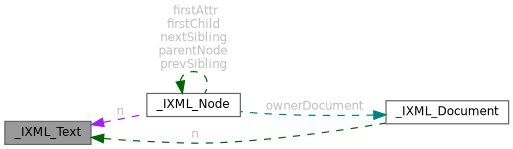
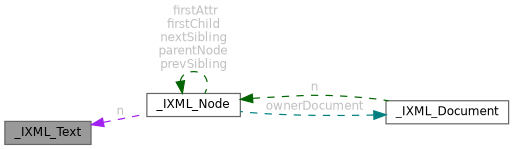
  digraph {
    rankdir=LR
    node [color=gray40 fillcolor=white fontname=Helvetica fontsize=10 shape=box style=filled]
    edge [color=darkgreen dir=back fontcolor=grey fontname=Helvetica fontsize=10 labelfontname=Helvetica labelfontsize=10 style=dashed]
    n1 [fillcolor=grey60 fontcolor=black height=0.2 label=_IXML_Text width=0.4]
    n2 [height=0.2 label=_IXML_Node width=0.4]
    n3 [height=0.2 label=_IXML_Document width=0.4]
    n1 -> n2 [color=purple label=" n"]
    n2 -> n2 [label=" firstAttr\nfirstChild\nnextSibling\nparentNode\nprevSibling"]
-   n1 -> n3 [label=" n"]
+   n2 -> n3 [label=" n"]
    n3 -> n2 [color=teal label=" ownerDocument"]
  }
